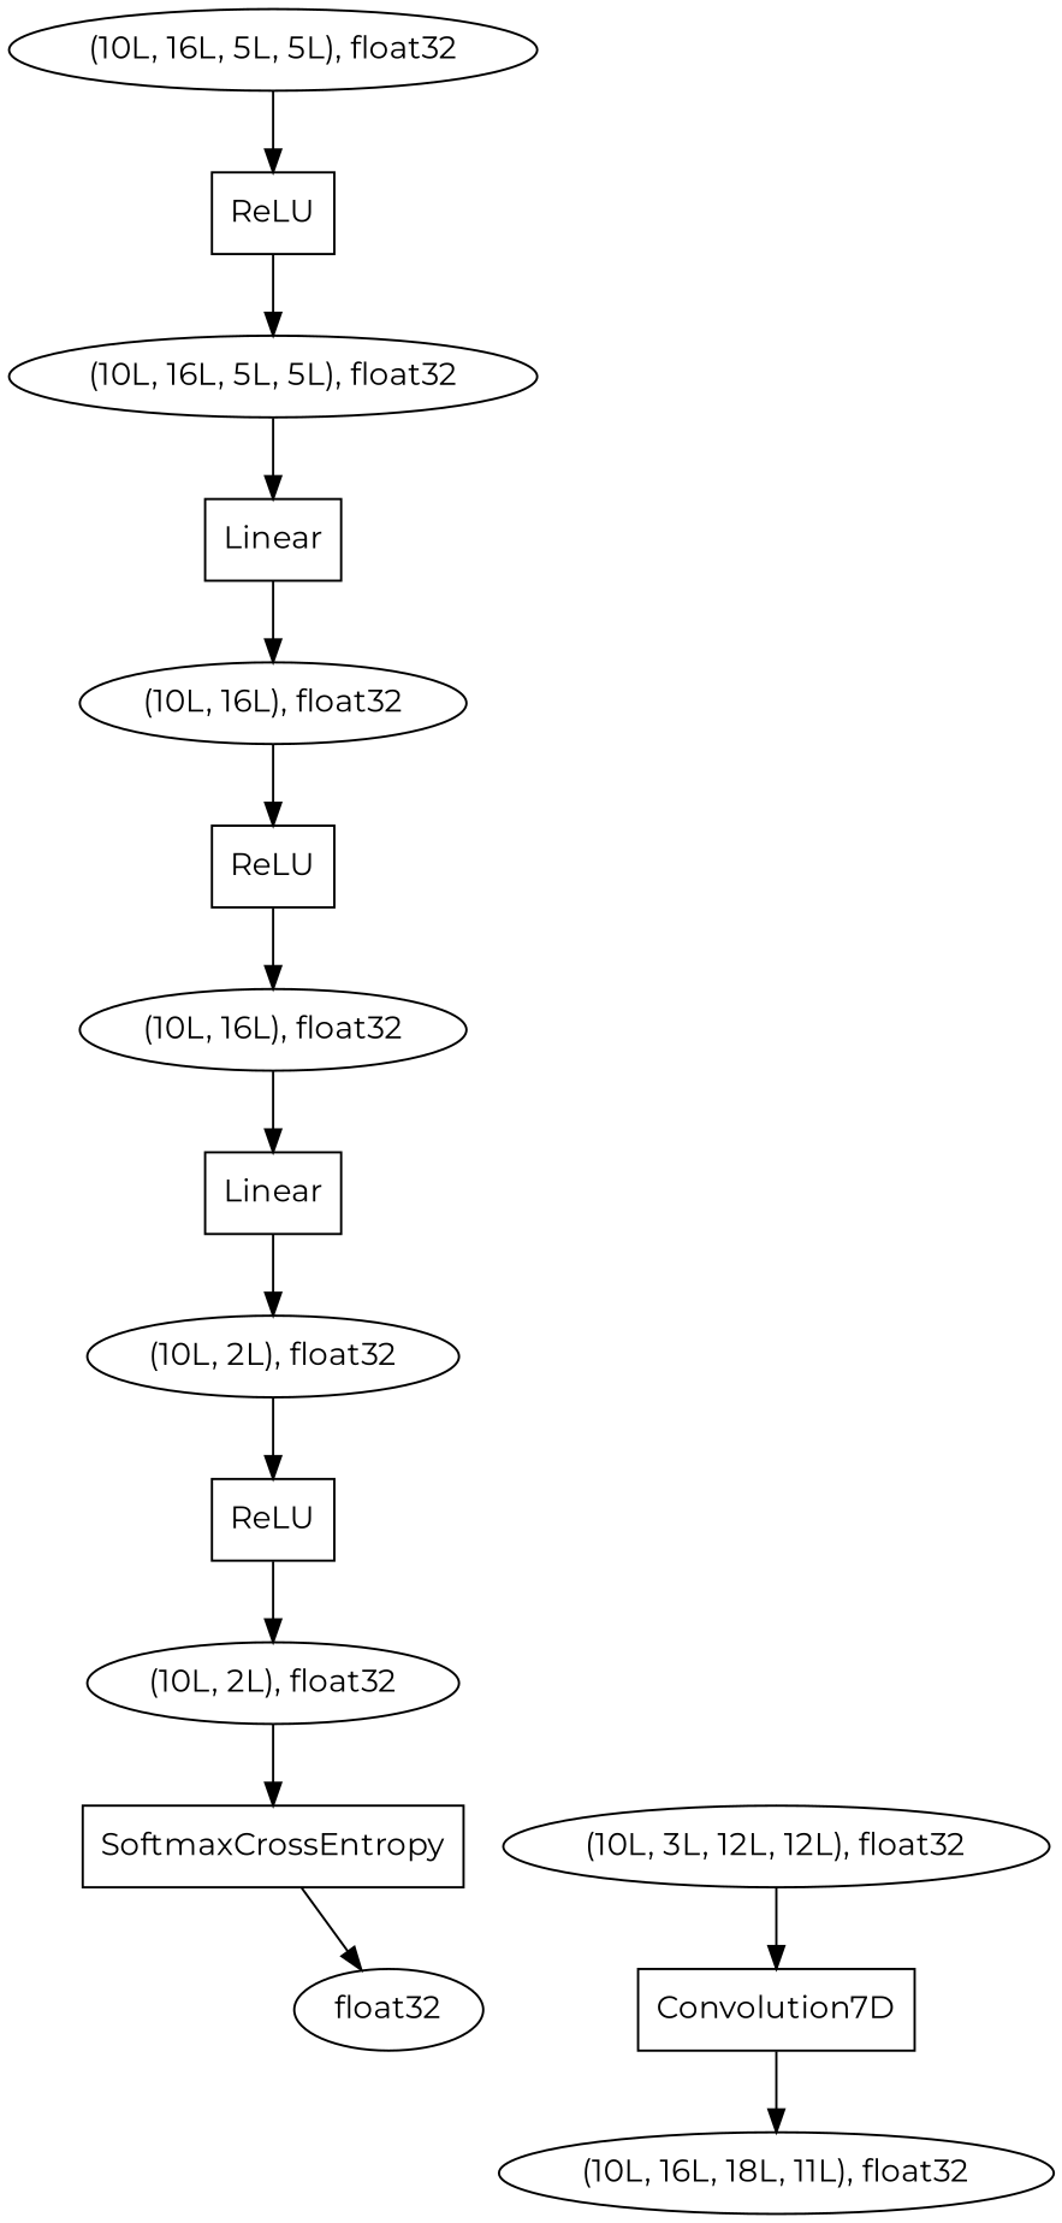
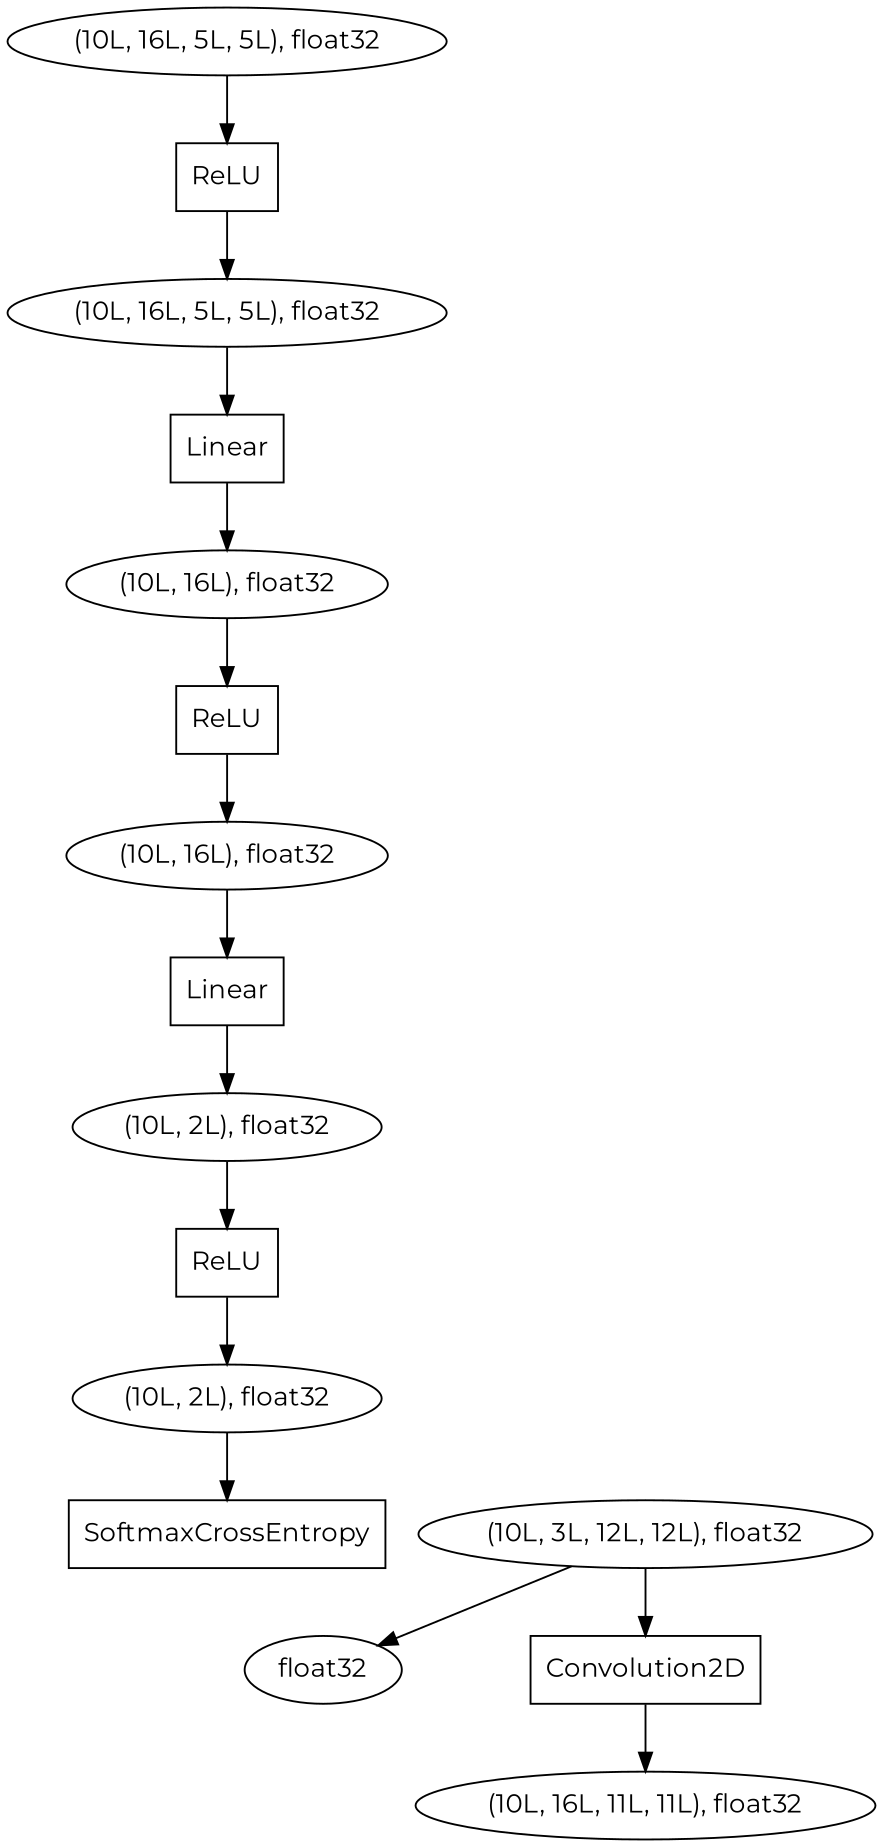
  digraph {
    fontname=Montserrat
    node [fontname=Montserrat shape=oval]
    edge [fontname=Montserrat]
    n1 [label=ReLU shape=box]
    n2 [label="(10L, 16L, 5L, 5L), float32"]
    n3 [label=Linear shape=box]
    n4 [label=float32]
    n5 [label=ReLU shape=box]
    n6 [label="(10L, 16L), float32"]
    n7 [label=Linear shape=box]
    n8 [label=SoftmaxCrossEntropy shape=box]
-   n9 [label=Convolution7D shape=box]
-   n10 [label="(10L, 16L, 18L, 11L), float32"]
+   n9 [label=Convolution2D shape=box]
+   n10 [label="(10L, 16L, 11L, 11L), float32"]
    n11 [label="(10L, 2L), float32"]
    n12 [label=ReLU shape=box]
    n13 [label="(10L, 16L, 5L, 5L), float32"]
    n14 [label="(10L, 2L), float32"]
    n15 [label="(10L, 3L, 12L, 12L), float32"]
    n16 [label="(10L, 16L), float32"]
    n1 -> n2
    n2 -> n3
    n3 -> n16
    n5 -> n6
    n6 -> n7
    n7 -> n11
-   n8 -> n4
+   n15 -> n4
    n9 -> n10
    n11 -> n12
    n12 -> n14
    n13 -> n1
    n14 -> n8
    n15 -> n9
    n16 -> n5
  }
